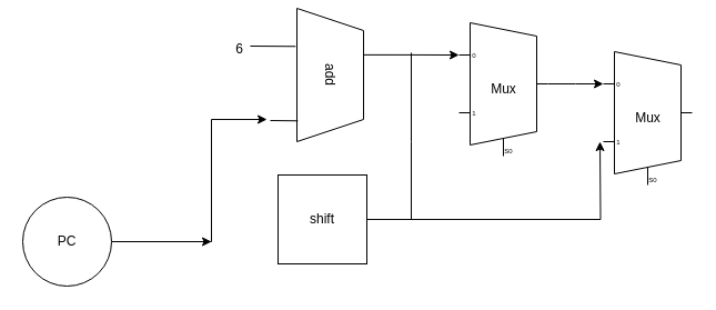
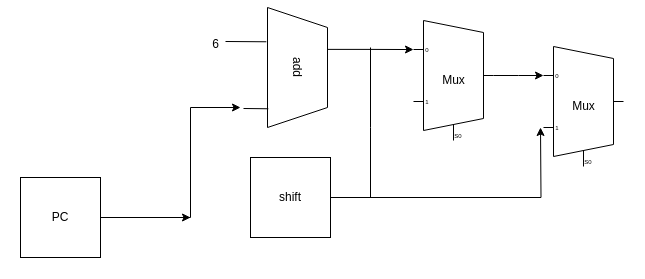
  <mxCell id="0" />
  <mxCell id="1" parent="0" />
  <mxCell id="2" style="edgeStyle=orthogonalEdgeStyle;rounded=0;orthogonalLoop=1;jettySize=auto;html=1;" edge="1" parent="1" source="4"><mxGeometry relative="1" as="geometry"><mxPoint x="240" y="107" as="targetPoint" /><Array as="points"><mxPoint x="190" y="217" /><mxPoint x="190" y="107" /></Array></mxGeometry></mxCell>
  <mxCell id="3" style="edgeStyle=orthogonalEdgeStyle;rounded=0;orthogonalLoop=1;jettySize=auto;html=1;" edge="1" parent="1" source="4"><mxGeometry relative="1" as="geometry"><mxPoint x="190" y="217" as="targetPoint" /></mxGeometry></mxCell>
- <mxCell id="4" value="PC" style="ellipse;whiteSpace=wrap;html=1;aspect=fixed;" vertex="1" parent="1"><mxGeometry x="20" y="177" width="80" height="80" as="geometry" /></mxCell>
+ <mxCell id="4" value="PC" style="whiteSpace=wrap;html=1;aspect=fixed;" vertex="1" parent="1"><mxGeometry x="20" y="177" width="80" height="80" as="geometry" /></mxCell>
  <mxCell id="5" value="Mux" style="shadow=0;dashed=0;align=center;html=1;strokeWidth=1;shape=mxgraph.electrical.abstract.mux2;" vertex="1" parent="1"><mxGeometry x="543" y="46" width="80" height="120" as="geometry" /></mxCell>
  <mxCell id="6" style="edgeStyle=orthogonalEdgeStyle;rounded=0;orthogonalLoop=1;jettySize=auto;html=1;entryX=0;entryY=0.65;entryDx=0;entryDy=3;entryPerimeter=0;exitX=1;exitY=0.5;exitDx=0;exitDy=-5;exitPerimeter=0;" edge="1" parent="1" source="8"><mxGeometry relative="1" as="geometry"><mxPoint x="493" y="94" as="sourcePoint" /><mxPoint x="543" y="75" as="targetPoint" /><Array as="points" /></mxGeometry></mxCell>
  <mxCell id="7" style="edgeStyle=orthogonalEdgeStyle;rounded=0;orthogonalLoop=1;jettySize=auto;html=1;exitX=0.349;exitY=0.003;exitDx=0;exitDy=0;exitPerimeter=0;entryX=0;entryY=0.217;entryDx=0;entryDy=3;entryPerimeter=0;" edge="1" parent="1" source="9" target="8"><mxGeometry relative="1" as="geometry" /></mxCell>
  <mxCell id="8" value="Mux" style="shadow=0;dashed=0;align=center;html=1;strokeWidth=1;shape=mxgraph.electrical.abstract.mux2;" vertex="1" parent="1"><mxGeometry x="413" y="20" width="80" height="120" as="geometry" /></mxCell>
  <mxCell id="9" value="add" style="shape=trapezoid;perimeter=trapezoidPerimeter;whiteSpace=wrap;html=1;fixedSize=1;rotation=90;" vertex="1" parent="1"><mxGeometry x="237" y="37" width="120" height="60" as="geometry" /></mxCell>
  <mxCell id="10" value="" style="endArrow=none;html=1;rounded=0;entryX=0.844;entryY=0.986;entryDx=0;entryDy=0;entryPerimeter=0;" edge="1" parent="1" target="9"><mxGeometry width="50" height="50" relative="1" as="geometry"><mxPoint x="243" y="108" as="sourcePoint" /><mxPoint x="473" y="337" as="targetPoint" /><Array as="points" /></mxGeometry></mxCell>
  <mxCell id="11" value="" style="endArrow=none;html=1;rounded=0;entryX=0.844;entryY=0.986;entryDx=0;entryDy=0;entryPerimeter=0;" edge="1" parent="1"><mxGeometry width="50" height="50" relative="1" as="geometry"><mxPoint x="225" y="41" as="sourcePoint" /><mxPoint x="265.84" y="41.28" as="targetPoint" /><Array as="points" /></mxGeometry></mxCell>
  <mxCell id="12" value="6" style="text;html=1;align=center;verticalAlign=middle;resizable=0;points=[];autosize=1;strokeColor=none;fillColor=none;" vertex="1" parent="1"><mxGeometry x="205" y="34" width="20" height="20" as="geometry" /></mxCell>
  <mxCell id="13" style="edgeStyle=orthogonalEdgeStyle;rounded=0;orthogonalLoop=1;jettySize=auto;html=1;" edge="1" parent="1" source="14"><mxGeometry relative="1" as="geometry"><mxPoint x="540" y="127" as="targetPoint" /></mxGeometry></mxCell>
  <mxCell id="14" value="shift" style="whiteSpace=wrap;html=1;rounded=0;" vertex="1" parent="1"><mxGeometry x="250" y="157" width="80" height="80" as="geometry" /></mxCell>
  <mxCell id="15" value="" style="endArrow=none;html=1;rounded=0;" edge="1" parent="1"><mxGeometry width="50" height="50" relative="1" as="geometry"><mxPoint x="370" y="197" as="sourcePoint" /><mxPoint x="370" y="47" as="targetPoint" /><Array as="points"><mxPoint x="370" y="127" /></Array></mxGeometry></mxCell>
